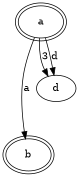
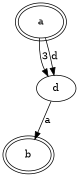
  digraph {
    node [peripheries=2]
    a
    b
    d [peripheries=""]
-   a -> b [label=a]
+   d -> b [label=a]
    a -> d [label=3]
    a -> d [label=d]
  }
